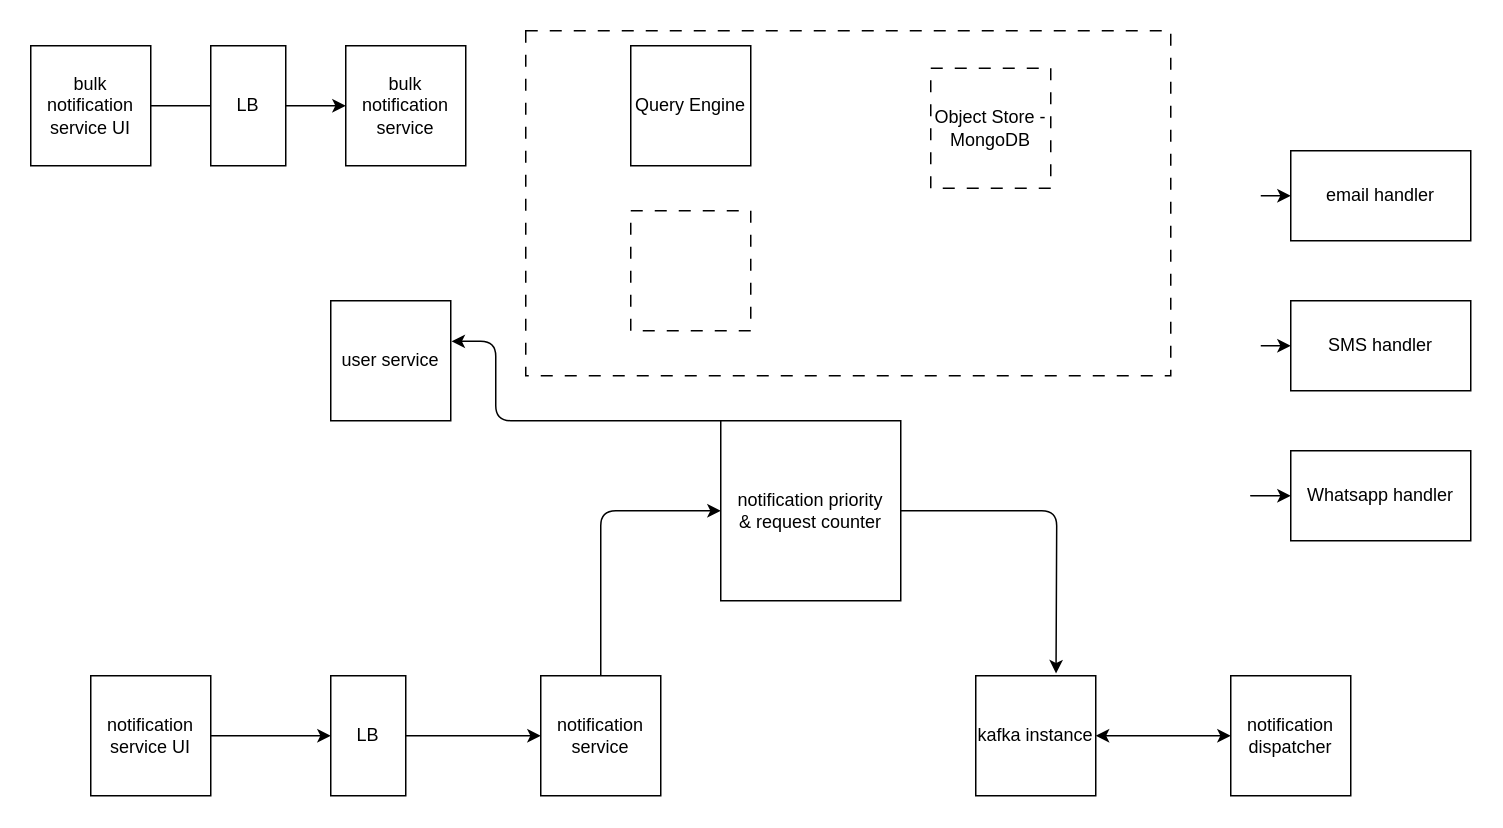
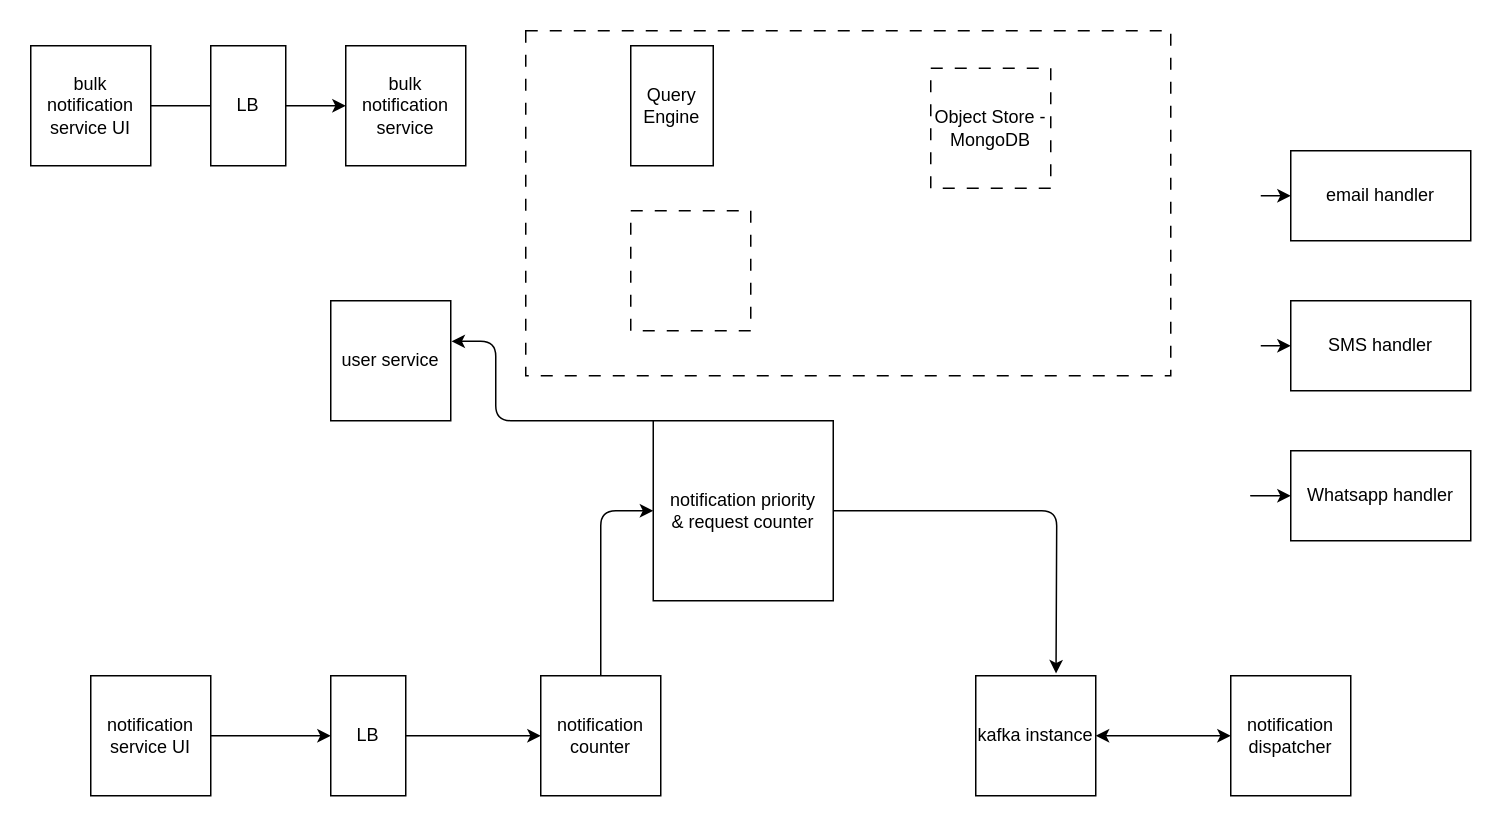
  <mxCell id="0" />
  <mxCell id="1" parent="0" />
  <mxCell id="2" value="" style="rounded=0;whiteSpace=wrap;html=1;dashed=1;dashPattern=8 8;" vertex="1" parent="1"><mxGeometry x="350" y="20" width="430" height="230" as="geometry" /></mxCell>
  <mxCell id="3" style="edgeStyle=none;html=1;exitX=0.5;exitY=0;exitDx=0;exitDy=0;entryX=0;entryY=0.5;entryDx=0;entryDy=0;" edge="1" parent="1" source="4" target="13"><mxGeometry relative="1" as="geometry"><Array as="points"><mxPoint x="400" y="340" /></Array></mxGeometry></mxCell>
- <mxCell id="4" value="notification service" style="whiteSpace=wrap;html=1;aspect=fixed;" vertex="1" parent="1"><mxGeometry x="360" y="450" width="80" height="80" as="geometry" /></mxCell>
+ <mxCell id="4" value="notification counter" style="whiteSpace=wrap;html=1;aspect=fixed;" vertex="1" parent="1"><mxGeometry x="360" y="450" width="80" height="80" as="geometry" /></mxCell>
  <mxCell id="5" value="kafka instance" style="whiteSpace=wrap;html=1;aspect=fixed;" vertex="1" parent="1"><mxGeometry x="650" y="450" width="80" height="80" as="geometry" /></mxCell>
  <mxCell id="6" value="notification&lt;br&gt;dispatcher" style="whiteSpace=wrap;html=1;aspect=fixed;" vertex="1" parent="1"><mxGeometry x="820" y="450" width="80" height="80" as="geometry" /></mxCell>
  <mxCell id="7" style="edgeStyle=none;html=1;" edge="1" parent="1" source="8" target="4"><mxGeometry relative="1" as="geometry" /></mxCell>
  <mxCell id="8" value="LB" style="rounded=0;whiteSpace=wrap;html=1;" vertex="1" parent="1"><mxGeometry x="220" y="450" width="50" height="80" as="geometry" /></mxCell>
  <mxCell id="9" style="edgeStyle=none;html=1;entryX=0;entryY=0.5;entryDx=0;entryDy=0;" edge="1" parent="1" source="10" target="8"><mxGeometry relative="1" as="geometry" /></mxCell>
  <mxCell id="10" value="notification service UI" style="whiteSpace=wrap;html=1;aspect=fixed;" vertex="1" parent="1"><mxGeometry x="60" y="450" width="80" height="80" as="geometry" /></mxCell>
  <mxCell id="11" style="edgeStyle=none;html=1;exitX=1;exitY=0.5;exitDx=0;exitDy=0;entryX=0.669;entryY=-0.019;entryDx=0;entryDy=0;entryPerimeter=0;" edge="1" parent="1" source="13" target="5"><mxGeometry relative="1" as="geometry"><Array as="points"><mxPoint x="704" y="340" /></Array></mxGeometry></mxCell>
  <mxCell id="12" style="edgeStyle=elbowEdgeStyle;html=1;exitX=0.5;exitY=0;exitDx=0;exitDy=0;entryX=1.006;entryY=0.338;entryDx=0;entryDy=0;entryPerimeter=0;" edge="1" parent="1" source="13" target="14"><mxGeometry relative="1" as="geometry"><Array as="points"><mxPoint x="330" y="260" /><mxPoint x="540" y="240" /></Array></mxGeometry></mxCell>
- <mxCell id="13" value="notification priority&lt;br&gt;&amp;amp; request counter" style="whiteSpace=wrap;html=1;aspect=fixed;" vertex="1" parent="1"><mxGeometry x="480" y="280" width="120" height="120" as="geometry" /></mxCell>
+ <mxCell id="13" value="notification priority&lt;br&gt;&amp;amp; request counter" style="whiteSpace=wrap;html=1;aspect=fixed;" vertex="1" parent="1"><mxGeometry x="435" y="280" width="120" height="120" as="geometry" /></mxCell>
  <mxCell id="14" value="user service" style="whiteSpace=wrap;html=1;aspect=fixed;" vertex="1" parent="1"><mxGeometry x="220" y="200" width="80" height="80" as="geometry" /></mxCell>
  <mxCell id="15" style="edgeStyle=elbowEdgeStyle;html=1;exitX=0;exitY=0.5;exitDx=0;exitDy=0;entryX=0;entryY=0.5;entryDx=0;entryDy=0;" edge="1" parent="1" target="16"><mxGeometry relative="1" as="geometry"><mxPoint x="840" y="130" as="sourcePoint" /></mxGeometry></mxCell>
  <mxCell id="16" value="email handler" style="rounded=0;whiteSpace=wrap;html=1;" vertex="1" parent="1"><mxGeometry x="860" y="100" width="120" height="60" as="geometry" /></mxCell>
  <mxCell id="17" style="edgeStyle=elbowEdgeStyle;html=1;exitX=0;exitY=0.5;exitDx=0;exitDy=0;entryX=0;entryY=0.5;entryDx=0;entryDy=0;" edge="1" parent="1" target="18"><mxGeometry relative="1" as="geometry"><mxPoint x="840" y="230" as="sourcePoint" /></mxGeometry></mxCell>
  <mxCell id="18" value="SMS handler" style="rounded=0;whiteSpace=wrap;html=1;" vertex="1" parent="1"><mxGeometry x="860" y="200" width="120" height="60" as="geometry" /></mxCell>
  <mxCell id="19" style="edgeStyle=elbowEdgeStyle;html=1;exitX=0;exitY=0.5;exitDx=0;exitDy=0;entryX=0;entryY=0.5;entryDx=0;entryDy=0;" edge="1" parent="1" target="20"><mxGeometry relative="1" as="geometry"><mxPoint x="840" y="330" as="sourcePoint" /><Array as="points"><mxPoint x="830" y="330" /></Array></mxGeometry></mxCell>
  <mxCell id="20" value="Whatsapp handler" style="rounded=0;whiteSpace=wrap;html=1;" vertex="1" parent="1"><mxGeometry x="860" y="300" width="120" height="60" as="geometry" /></mxCell>
  <mxCell id="21" value="" style="endArrow=classic;startArrow=classic;html=1;entryX=0;entryY=0.5;entryDx=0;entryDy=0;" edge="1" parent="1" target="6"><mxGeometry width="50" height="50" relative="1" as="geometry"><mxPoint x="730" y="490" as="sourcePoint" /><mxPoint x="780" y="440" as="targetPoint" /></mxGeometry></mxCell>
  <mxCell id="22" value="bulk notification service" style="whiteSpace=wrap;html=1;aspect=fixed;" vertex="1" parent="1"><mxGeometry x="230" y="30" width="80" height="80" as="geometry" /></mxCell>
  <mxCell id="23" style="edgeStyle=elbowEdgeStyle;html=1;entryX=0;entryY=0.5;entryDx=0;entryDy=0;startArrow=none;" edge="1" parent="1" source="26" target="22"><mxGeometry relative="1" as="geometry" /></mxCell>
  <mxCell id="24" value="bulk notification service UI" style="whiteSpace=wrap;html=1;aspect=fixed;" vertex="1" parent="1"><mxGeometry x="20" y="30" width="80" height="80" as="geometry" /></mxCell>
  <mxCell id="25" value="" style="edgeStyle=elbowEdgeStyle;html=1;entryX=0;entryY=0.5;entryDx=0;entryDy=0;endArrow=none;" edge="1" parent="1" source="24" target="26"><mxGeometry relative="1" as="geometry"><mxPoint x="100" y="70" as="sourcePoint" /><mxPoint x="230" y="70" as="targetPoint" /></mxGeometry></mxCell>
  <mxCell id="26" value="LB" style="rounded=0;whiteSpace=wrap;html=1;" vertex="1" parent="1"><mxGeometry x="140" y="30" width="50" height="80" as="geometry" /></mxCell>
- <mxCell id="27" value="Query Engine" style="whiteSpace=wrap;html=1;aspect=fixed;" vertex="1" parent="1"><mxGeometry x="420" y="30" width="80" height="80" as="geometry" /></mxCell>
+ <mxCell id="27" value="Query Engine" style="whiteSpace=wrap;html=1;aspect=fixed;" vertex="1" parent="1"><mxGeometry x="420" y="30" width="55" height="80" as="geometry" /></mxCell>
  <mxCell id="28" value="Object Store - MongoDB" style="whiteSpace=wrap;html=1;aspect=fixed;dashed=1;dashPattern=8 8;" vertex="1" parent="1"><mxGeometry x="620" y="45" width="80" height="80" as="geometry" /></mxCell>
  <mxCell id="29" value="" style="whiteSpace=wrap;html=1;aspect=fixed;dashed=1;dashPattern=8 8;" vertex="1" parent="1"><mxGeometry x="420" y="140" width="80" height="80" as="geometry" /></mxCell>
